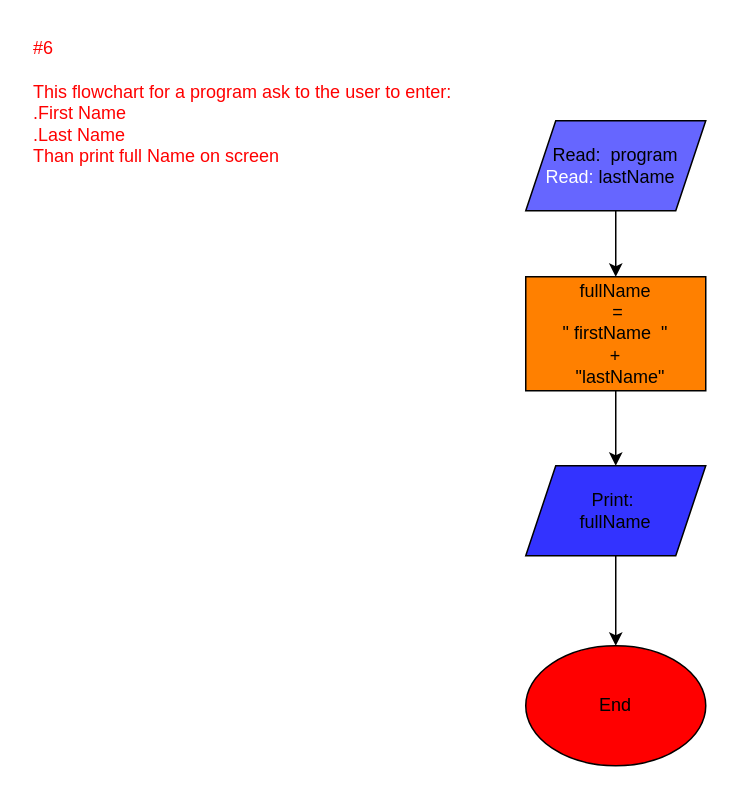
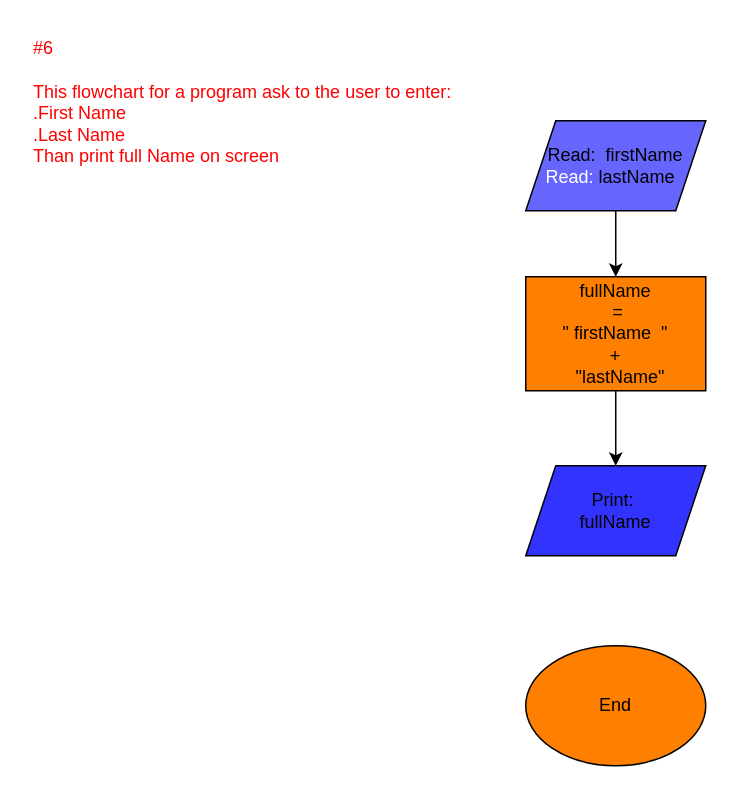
  <mxCell id="0" />
  <mxCell id="1" parent="0" />
  <mxCell id="2" value="&lt;font style=&quot;color: rgb(255, 0, 0);&quot;&gt;#6&amp;nbsp;&lt;/font&gt;&lt;div&gt;&lt;font style=&quot;color: rgb(255, 0, 0);&quot;&gt;&lt;br&gt;&lt;/font&gt;&lt;/div&gt;&lt;div&gt;&lt;font style=&quot;color: rgb(255, 0, 0);&quot;&gt;This flowchart for a program ask to the user to enter:&lt;/font&gt;&lt;/div&gt;&lt;div&gt;&lt;font style=&quot;color: rgb(255, 0, 0);&quot;&gt;.First Name&amp;nbsp;&lt;/font&gt;&lt;/div&gt;&lt;div&gt;&lt;font style=&quot;color: rgb(255, 0, 0);&quot;&gt;.Last Name&amp;nbsp;&lt;/font&gt;&lt;/div&gt;&lt;div&gt;&lt;font style=&quot;color: rgb(255, 0, 0);&quot;&gt;Than print full Name on screen&lt;/font&gt;&lt;/div&gt;&lt;div&gt;&lt;br&gt;&lt;/div&gt;" style="text;html=1;align=left;verticalAlign=middle;resizable=0;points=[];autosize=1;strokeColor=none;fillColor=none;" parent="1" vertex="1"><mxGeometry x="20" y="20" width="300" height="110" as="geometry" /></mxCell>
- <mxCell id="3" value="End" style="ellipse;whiteSpace=wrap;html=1;fillColor=#FF0000;" parent="1" vertex="1"><mxGeometry x="350" y="430" width="120" height="80" as="geometry" /></mxCell>
+ <mxCell id="3" value="End" style="ellipse;whiteSpace=wrap;html=1;fillColor=#ff8000;" parent="1" vertex="1"><mxGeometry x="350" y="430" width="120" height="80" as="geometry" /></mxCell>
  <mxCell id="4" value="" style="edgeStyle=orthogonalEdgeStyle;rounded=0;orthogonalLoop=1;jettySize=auto;html=1;" parent="1" source="5" target="7" edge="1"><mxGeometry relative="1" as="geometry" /></mxCell>
- <mxCell id="5" value="&lt;font style=&quot;&quot;&gt;Read:&amp;nbsp;&lt;span style=&quot;text-align: left; text-wrap-mode: nowrap; background-color: transparent;&quot;&gt;&amp;nbsp;program&lt;/span&gt;&lt;/font&gt;&lt;div&gt;&lt;font&gt;&lt;font style=&quot;color: rgb(255, 255, 255);&quot;&gt;&lt;span style=&quot;text-align: left; text-wrap-mode: nowrap; background-color: transparent;&quot;&gt;Read:&amp;nbsp;&lt;/span&gt;&lt;/font&gt;&lt;span style=&quot;text-align: left; text-wrap-mode: nowrap; background-color: transparent;&quot;&gt;lastName&lt;/span&gt;&lt;span style=&quot;background-color: transparent; text-wrap-mode: nowrap; text-align: left;&quot;&gt;&amp;nbsp;&lt;/span&gt;&lt;span style=&quot;background-color: transparent; text-wrap-mode: nowrap; text-align: left;&quot;&gt;&amp;nbsp;&lt;/span&gt;&lt;/font&gt;&lt;/div&gt;" style="shape=parallelogram;perimeter=parallelogramPerimeter;whiteSpace=wrap;html=1;fixedSize=1;fillColor=#6666FF;" parent="1" vertex="1"><mxGeometry x="350" y="80" width="120" height="60" as="geometry" /></mxCell>
+ <mxCell id="5" value="&lt;font style=&quot;&quot;&gt;Read:&amp;nbsp;&lt;span style=&quot;text-align: left; text-wrap-mode: nowrap; background-color: transparent;&quot;&gt;&amp;nbsp;firstName&lt;/span&gt;&lt;/font&gt;&lt;div&gt;&lt;font&gt;&lt;font style=&quot;color: rgb(255, 255, 255);&quot;&gt;&lt;span style=&quot;text-align: left; text-wrap-mode: nowrap; background-color: transparent;&quot;&gt;Read:&amp;nbsp;&lt;/span&gt;&lt;/font&gt;&lt;span style=&quot;text-align: left; text-wrap-mode: nowrap; background-color: transparent;&quot;&gt;lastName&lt;/span&gt;&lt;span style=&quot;background-color: transparent; text-wrap-mode: nowrap; text-align: left;&quot;&gt;&amp;nbsp;&lt;/span&gt;&lt;span style=&quot;background-color: transparent; text-wrap-mode: nowrap; text-align: left;&quot;&gt;&amp;nbsp;&lt;/span&gt;&lt;/font&gt;&lt;/div&gt;" style="shape=parallelogram;perimeter=parallelogramPerimeter;whiteSpace=wrap;html=1;fixedSize=1;fillColor=#6666FF;" parent="1" vertex="1"><mxGeometry x="350" y="80" width="120" height="60" as="geometry" /></mxCell>
  <mxCell id="6" value="" style="edgeStyle=orthogonalEdgeStyle;rounded=0;orthogonalLoop=1;jettySize=auto;html=1;" parent="1" source="7" target="9" edge="1"><mxGeometry relative="1" as="geometry" /></mxCell>
  <mxCell id="7" value="&lt;font&gt;&lt;span style=&quot;text-align: left; text-wrap-mode: nowrap;&quot;&gt;fullName&lt;/span&gt;&lt;/font&gt;&lt;div&gt;&lt;font&gt;&lt;span style=&quot;text-align: left; text-wrap-mode: nowrap;&quot;&gt;&amp;nbsp;=&lt;/span&gt;&lt;/font&gt;&lt;div&gt;&lt;font&gt;&lt;span style=&quot;text-align: left; text-wrap-mode: nowrap;&quot;&gt;&amp;nbsp;&quot;&lt;/span&gt;&lt;span style=&quot;text-align: left; text-wrap-mode: nowrap; background-color: transparent;&quot;&gt;&amp;nbsp;firstName&amp;nbsp;&lt;/span&gt;&lt;span style=&quot;text-align: left; text-wrap-mode: nowrap; background-color: transparent;&quot;&gt;&amp;nbsp;&quot;&amp;nbsp;&lt;/span&gt;&lt;/font&gt;&lt;/div&gt;&lt;div&gt;&lt;font&gt;&lt;span style=&quot;text-align: left; text-wrap-mode: nowrap; background-color: transparent;&quot;&gt;+&lt;/span&gt;&lt;/font&gt;&lt;/div&gt;&lt;div&gt;&lt;font&gt;&lt;span style=&quot;text-align: left; text-wrap-mode: nowrap; background-color: transparent;&quot;&gt;&amp;nbsp; &quot;&lt;/span&gt;&lt;span style=&quot;text-align: left; text-wrap-mode: nowrap;&quot;&gt;lastName&quot;&lt;/span&gt;&lt;/font&gt;&lt;/div&gt;&lt;/div&gt;" style="rounded=0;whiteSpace=wrap;html=1;fillColor=#FF8000;" parent="1" vertex="1"><mxGeometry x="350" y="184" width="120" height="76" as="geometry" /></mxCell>
- <mxCell id="8" value="" style="edgeStyle=orthogonalEdgeStyle;rounded=0;orthogonalLoop=1;jettySize=auto;html=1;" parent="1" source="9" target="3" edge="1"><mxGeometry relative="1" as="geometry" /></mxCell>
  <mxCell id="9" value="Print:&amp;nbsp;&lt;div&gt;fullName&lt;/div&gt;" style="shape=parallelogram;perimeter=parallelogramPerimeter;whiteSpace=wrap;html=1;fixedSize=1;fillColor=#3333FF;" parent="1" vertex="1"><mxGeometry x="350" y="310" width="120" height="60" as="geometry" /></mxCell>
